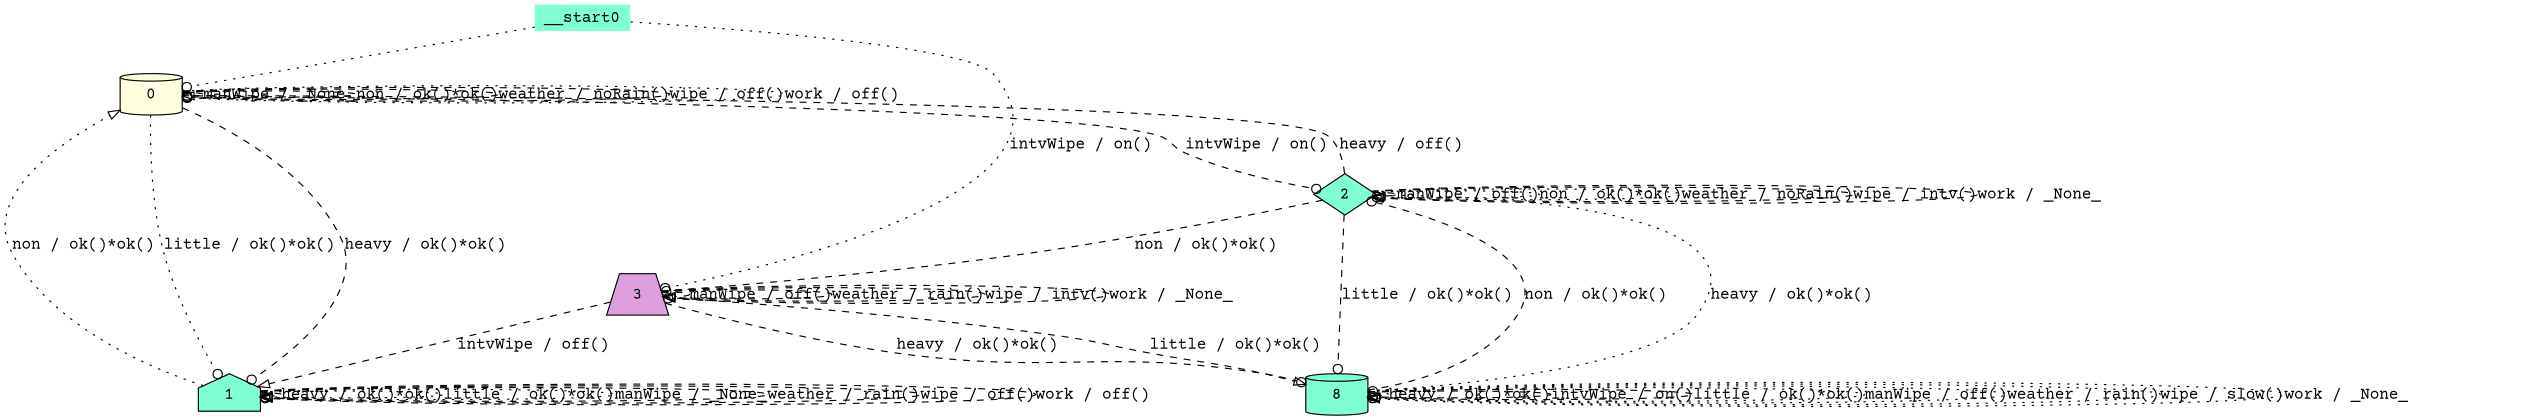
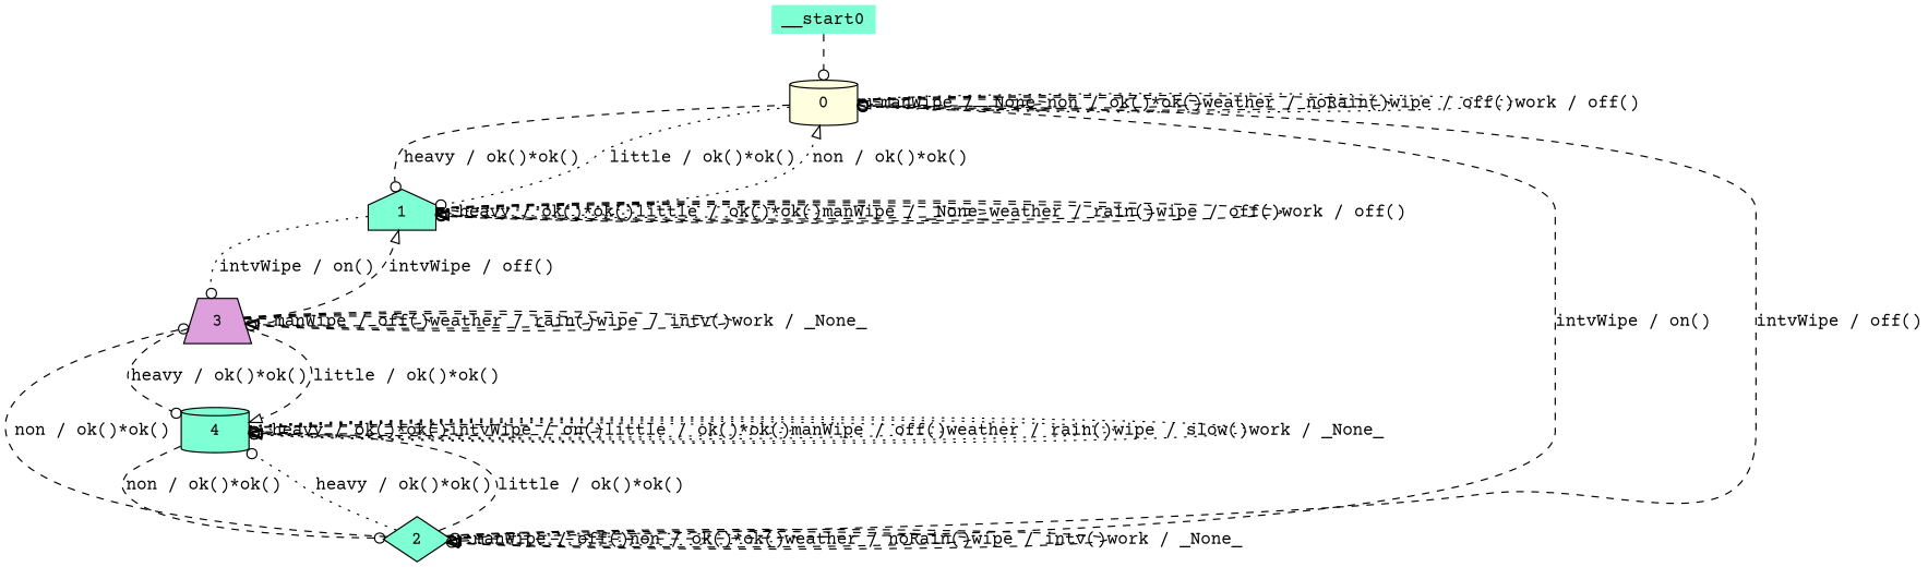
  digraph {
    fontname="Courier Prime"
    node [fillcolor=aquamarine fontname="Courier Prime" shape=cylinder style=filled]
    edge [arrowhead=odot fontname="Courier Prime" style=dashed]
    n1 [fillcolor=lightyellow label=0]
    n2 [label=1 shape=house]
    n3 [label=2 shape=diamond]
    n4 [fillcolor=plum label=3 shape=trapezium]
-   n5 [label=8]
+   n5 [label=4]
    __start0 [height=0 shape=none width=0]
    n1 -> n1 [arrowhead=onormal label="manWipe / _None_"]
    n1 -> n1 [label="non / ok()*ok()"]
    n1 -> n1 [label="weather / noRain()"]
    n1 -> n1 [label="wipe / off()"]
    n1 -> n1 [label="work / off()" style=dotted]
    n1 -> n2 [label="heavy / ok()*ok()"]
    n1 -> n2 [label="little / ok()*ok()" style=dotted]
    n1 -> n3 [label="intvWipe / on()"]
    n2 -> n1 [arrowhead=onormal label="non / ok()*ok()" style=dotted]
    n2 -> n2 [arrowhead=onormal label="heavy / ok()*ok()"]
    n2 -> n2 [arrowhead=onormal label="little / ok()*ok()" style=dotted]
    n2 -> n2 [label="manWipe / _None_" style=dotted]
    n2 -> n2 [arrowhead=onormal label="weather / rain()"]
    n2 -> n2 [arrowhead=onormal label="wipe / off()"]
    n2 -> n2 [label="work / off()"]
-   __start0 -> n4 [label="intvWipe / on()" style=dotted]
-   n3 -> n1 [label="heavy / off()"]
+   n2 -> n4 [label="intvWipe / on()" style=dotted]
+   n3 -> n1 [label="intvWipe / off()"]
    n3 -> n3 [arrowhead=onormal label="manWipe / off()"]
    n3 -> n3 [arrowhead=onormal label="non / ok()*ok()" style=dotted]
    n3 -> n3 [label="weather / noRain()" style=dotted]
    n3 -> n3 [arrowhead=onormal label="wipe / intv()"]
    n3 -> n3 [arrowhead=onormal label="work / _None_"]
    n3 -> n4 [label="non / ok()*ok()"]
    n3 -> n5 [label="heavy / ok()*ok()" style=dotted]
    n3 -> n5 [label="little / ok()*ok()"]
    n4 -> n2 [arrowhead=onormal label="intvWipe / off()"]
    n4 -> n4 [arrowhead=onormal label="manWipe / off()"]
    n4 -> n4 [arrowhead=onormal label="weather / rain()"]
    n4 -> n4 [arrowhead=onormal label="wipe / intv()"]
    n4 -> n4 [label="work / _None_"]
    n4 -> n5 [label="heavy / ok()*ok()"]
    n4 -> n5 [arrowhead=onormal label="little / ok()*ok()"]
    n5 -> n3 [label="non / ok()*ok()"]
    n5 -> n5 [label="heavy / ok()*ok()" style=dotted]
    n5 -> n5 [arrowhead=onormal label="intvWipe / on()"]
    n5 -> n5 [arrowhead=onormal label="little / ok()*ok()"]
    n5 -> n5 [arrowhead=onormal label="manWipe / off()" style=dotted]
    n5 -> n5 [label="weather / rain()" style=dotted]
    n5 -> n5 [label="wipe / slow()" style=dotted]
    n5 -> n5 [arrowhead=onormal label="work / _None_" style=dotted]
-   __start0 -> n1 [style=dotted]
+   __start0 -> n1
  }
